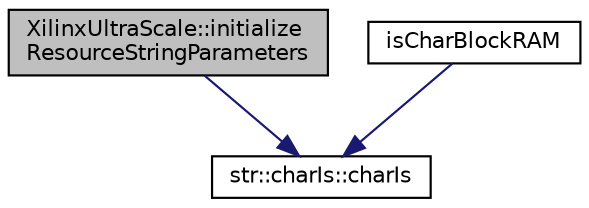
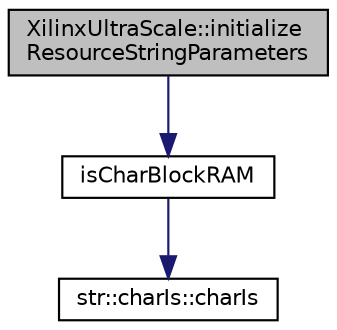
  digraph {
    rankdir=TB
    node [color=black fillcolor=white fontname=Helvetica fontsize=10 shape=record style=filled]
    edge [color=midnightblue fontname=Helvetica fontsize=10 labelfontname=Helvetica labelfontsize=10 style=solid]
    n1 [fillcolor=grey75 fontcolor=black height=0.2 label="XilinxUltraScale::initialize\lResourceStringParameters" width=0.4]
    n2 [height=0.2 label=isCharBlockRAM width=0.4]
    n3 [height=0.2 label="str::charIs::charIs" width=0.4]
-   n1 -> n3
+   n1 -> n2
    n2 -> n3
  }
